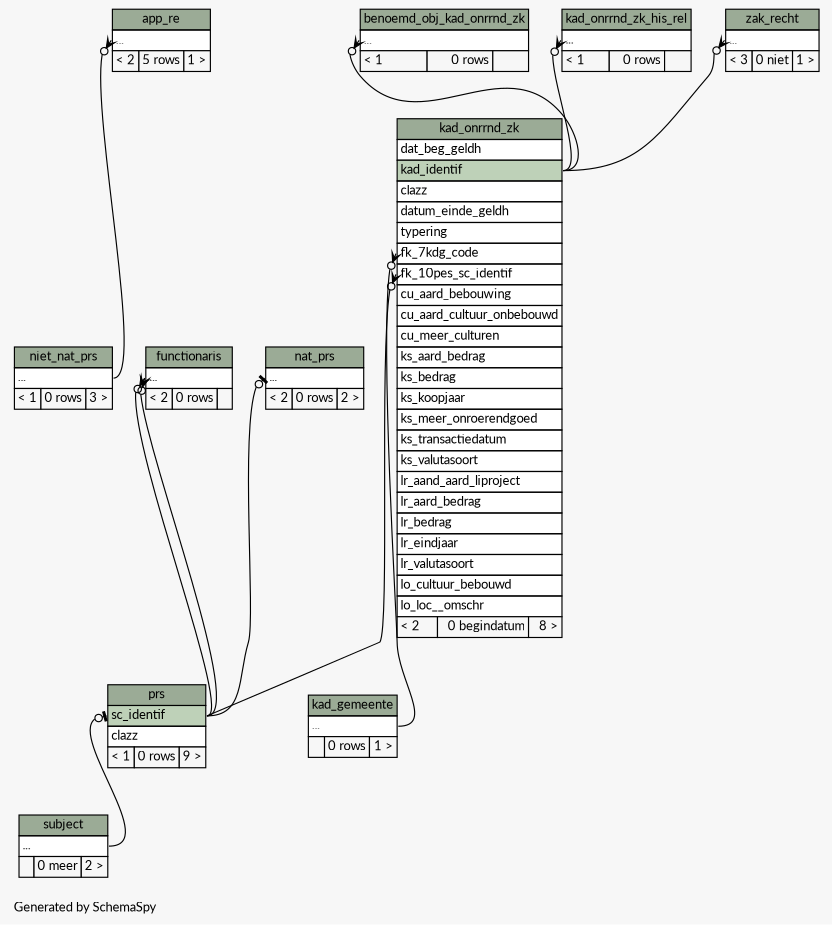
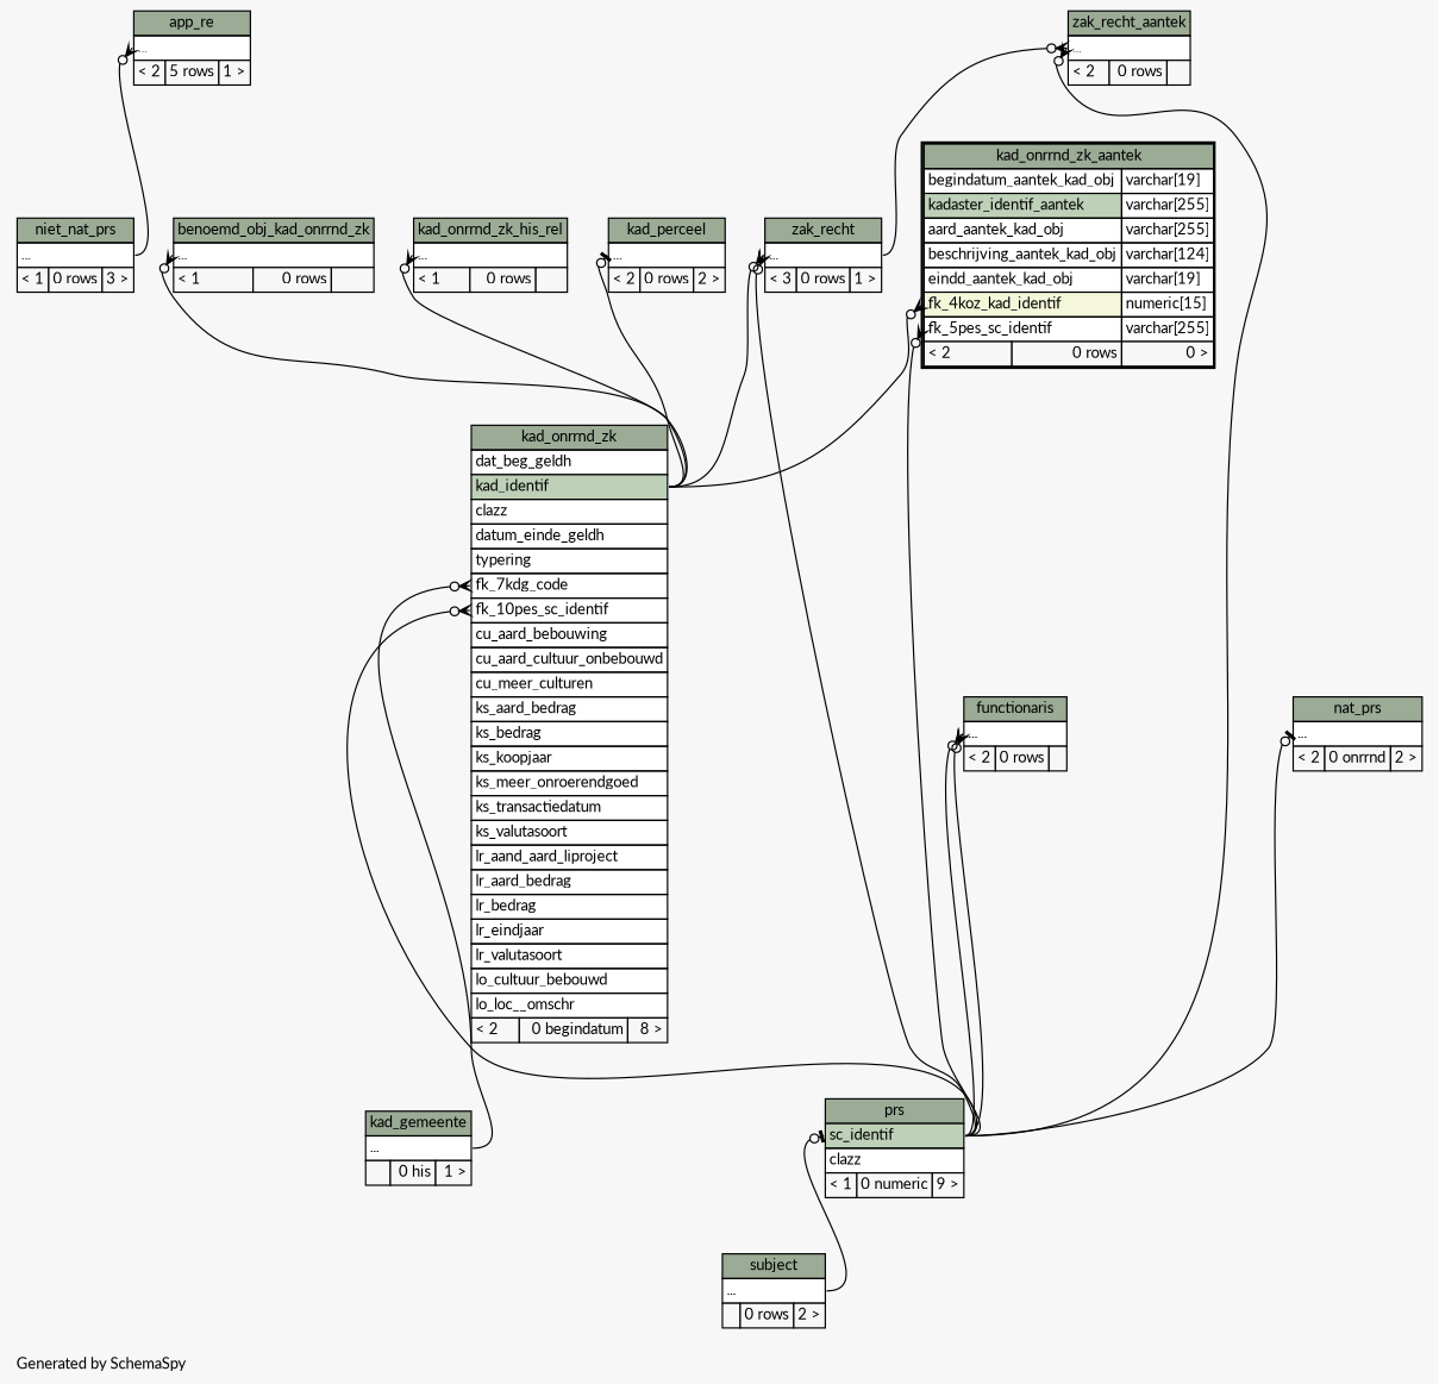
  digraph {
    bgcolor="#f7f7f7"
    fontname=Lato
    fontsize=11
    label="\nGenerated by SchemaSpy"
    labeljust=l
    nodesep=0.18
    rankdir=TB
    ranksep=0.46
    node [fontname=Lato fontsize=11 shape=plaintext]
    edge [arrowhead=none arrowsize=0.8 arrowtail=crowodot dir=back fontname=Lato headport="sc_identif:e" tailport="elipses:w"]
    n1 [label=<     <TABLE BORDER="0" CELLBORDER="1" CELLSPACING="0" BGCOLOR="#ffffff">       <TR><TD COLSPAN="3" BGCOLOR="#9bab96" ALIGN="CENTER">app_re</TD></TR>       <TR><TD PORT="elipses" COLSPAN="3" ALIGN="LEFT">...</TD></TR>       <TR><TD ALIGN="LEFT" BGCOLOR="#f7f7f7">&lt; 2</TD><TD ALIGN="RIGHT" BGCOLOR="#f7f7f7">5 rows</TD><TD ALIGN="RIGHT" BGCOLOR="#f7f7f7">1 &gt;</TD></TR>     </TABLE>>]
    n2 [label=<     <TABLE BORDER="0" CELLBORDER="1" CELLSPACING="0" BGCOLOR="#ffffff">       <TR><TD COLSPAN="3" BGCOLOR="#9bab96" ALIGN="CENTER">niet_nat_prs</TD></TR>       <TR><TD PORT="elipses" COLSPAN="3" ALIGN="LEFT">...</TD></TR>       <TR><TD ALIGN="LEFT" BGCOLOR="#f7f7f7">&lt; 1</TD><TD ALIGN="RIGHT" BGCOLOR="#f7f7f7">0 rows</TD><TD ALIGN="RIGHT" BGCOLOR="#f7f7f7">3 &gt;</TD></TR>     </TABLE>>]
    n3 [label=<     <TABLE BORDER="0" CELLBORDER="1" CELLSPACING="0" BGCOLOR="#ffffff">       <TR><TD COLSPAN="3" BGCOLOR="#9bab96" ALIGN="CENTER">kad_onrrnd_zk</TD></TR>       <TR><TD PORT="dat_beg_geldh" COLSPAN="3" ALIGN="LEFT">dat_beg_geldh</TD></TR>       <TR><TD PORT="kad_identif" COLSPAN="3" BGCOLOR="#bed1b8" ALIGN="LEFT">kad_identif</TD></TR>       <TR><TD PORT="clazz" COLSPAN="3" ALIGN="LEFT">clazz</TD></TR>       <TR><TD PORT="datum_einde_geldh" COLSPAN="3" ALIGN="LEFT">datum_einde_geldh</TD></TR>       <TR><TD PORT="typering" COLSPAN="3" ALIGN="LEFT">typering</TD></TR>       <TR><TD PORT="fk_7kdg_code" COLSPAN="3" ALIGN="LEFT">fk_7kdg_code</TD></TR>       <TR><TD PORT="fk_10pes_sc_identif" COLSPAN="3" ALIGN="LEFT">fk_10pes_sc_identif</TD></TR>       <TR><TD PORT="cu_aard_bebouwing" COLSPAN="3" ALIGN="LEFT">cu_aard_bebouwing</TD></TR>       <TR><TD PORT="cu_aard_cultuur_onbebouwd" COLSPAN="3" ALIGN="LEFT">cu_aard_cultuur_onbebouwd</TD></TR>       <TR><TD PORT="cu_meer_culturen" COLSPAN="3" ALIGN="LEFT">cu_meer_culturen</TD></TR>       <TR><TD PORT="ks_aard_bedrag" COLSPAN="3" ALIGN="LEFT">ks_aard_bedrag</TD></TR>       <TR><TD PORT="ks_bedrag" COLSPAN="3" ALIGN="LEFT">ks_bedrag</TD></TR>       <TR><TD PORT="ks_koopjaar" COLSPAN="3" ALIGN="LEFT">ks_koopjaar</TD></TR>       <TR><TD PORT="ks_meer_onroerendgoed" COLSPAN="3" ALIGN="LEFT">ks_meer_onroerendgoed</TD></TR>       <TR><TD PORT="ks_transactiedatum" COLSPAN="3" ALIGN="LEFT">ks_transactiedatum</TD></TR>       <TR><TD PORT="ks_valutasoort" COLSPAN="3" ALIGN="LEFT">ks_valutasoort</TD></TR>       <TR><TD PORT="lr_aand_aard_liproject" COLSPAN="3" ALIGN="LEFT">lr_aand_aard_liproject</TD></TR>       <TR><TD PORT="lr_aard_bedrag" COLSPAN="3" ALIGN="LEFT">lr_aard_bedrag</TD></TR>       <TR><TD PORT="lr_bedrag" COLSPAN="3" ALIGN="LEFT">lr_bedrag</TD></TR>       <TR><TD PORT="lr_eindjaar" COLSPAN="3" ALIGN="LEFT">lr_eindjaar</TD></TR>       <TR><TD PORT="lr_valutasoort" COLSPAN="3" ALIGN="LEFT">lr_valutasoort</TD></TR>       <TR><TD PORT="lo_cultuur_bebouwd" COLSPAN="3" ALIGN="LEFT">lo_cultuur_bebouwd</TD></TR>       <TR><TD PORT="lo_loc__omschr" COLSPAN="3" ALIGN="LEFT">lo_loc__omschr</TD></TR>       <TR><TD ALIGN="LEFT" BGCOLOR="#f7f7f7">&lt; 2</TD><TD ALIGN="RIGHT" BGCOLOR="#f7f7f7">0 begindatum</TD><TD ALIGN="RIGHT" BGCOLOR="#f7f7f7">8 &gt;</TD></TR>     </TABLE>>]
-   n4 [label=<     <TABLE BORDER="0" CELLBORDER="1" CELLSPACING="0" BGCOLOR="#ffffff">       <TR><TD COLSPAN="3" BGCOLOR="#9bab96" ALIGN="CENTER">prs</TD></TR>       <TR><TD PORT="sc_identif" COLSPAN="3" BGCOLOR="#bed1b8" ALIGN="LEFT">sc_identif</TD></TR>       <TR><TD PORT="clazz" COLSPAN="3" ALIGN="LEFT">clazz</TD></TR>       <TR><TD ALIGN="LEFT" BGCOLOR="#f7f7f7">&lt; 1</TD><TD ALIGN="RIGHT" BGCOLOR="#f7f7f7">0 rows</TD><TD ALIGN="RIGHT" BGCOLOR="#f7f7f7">9 &gt;</TD></TR>     </TABLE>>]
-   n5 [label=<     <TABLE BORDER="0" CELLBORDER="1" CELLSPACING="0" BGCOLOR="#ffffff">       <TR><TD COLSPAN="3" BGCOLOR="#9bab96" ALIGN="CENTER">kad_gemeente</TD></TR>       <TR><TD PORT="elipses" COLSPAN="3" ALIGN="LEFT">...</TD></TR>       <TR><TD ALIGN="LEFT" BGCOLOR="#f7f7f7">  </TD><TD ALIGN="RIGHT" BGCOLOR="#f7f7f7">0 rows</TD><TD ALIGN="RIGHT" BGCOLOR="#f7f7f7">1 &gt;</TD></TR>     </TABLE>>]
-   n6 [label=<     <TABLE BORDER="0" CELLBORDER="1" CELLSPACING="0" BGCOLOR="#ffffff">       <TR><TD COLSPAN="3" BGCOLOR="#9bab96" ALIGN="CENTER">subject</TD></TR>       <TR><TD PORT="elipses" COLSPAN="3" ALIGN="LEFT">...</TD></TR>       <TR><TD ALIGN="LEFT" BGCOLOR="#f7f7f7">  </TD><TD ALIGN="RIGHT" BGCOLOR="#f7f7f7">0 meer</TD><TD ALIGN="RIGHT" BGCOLOR="#f7f7f7">2 &gt;</TD></TR>     </TABLE>>]
+   n4 [label=<     <TABLE BORDER="0" CELLBORDER="1" CELLSPACING="0" BGCOLOR="#ffffff">       <TR><TD COLSPAN="3" BGCOLOR="#9bab96" ALIGN="CENTER">prs</TD></TR>       <TR><TD PORT="sc_identif" COLSPAN="3" BGCOLOR="#bed1b8" ALIGN="LEFT">sc_identif</TD></TR>       <TR><TD PORT="clazz" COLSPAN="3" ALIGN="LEFT">clazz</TD></TR>       <TR><TD ALIGN="LEFT" BGCOLOR="#f7f7f7">&lt; 1</TD><TD ALIGN="RIGHT" BGCOLOR="#f7f7f7">0 numeric</TD><TD ALIGN="RIGHT" BGCOLOR="#f7f7f7">9 &gt;</TD></TR>     </TABLE>>]
+   n5 [label=<     <TABLE BORDER="0" CELLBORDER="1" CELLSPACING="0" BGCOLOR="#ffffff">       <TR><TD COLSPAN="3" BGCOLOR="#9bab96" ALIGN="CENTER">kad_gemeente</TD></TR>       <TR><TD PORT="elipses" COLSPAN="3" ALIGN="LEFT">...</TD></TR>       <TR><TD ALIGN="LEFT" BGCOLOR="#f7f7f7">  </TD><TD ALIGN="RIGHT" BGCOLOR="#f7f7f7">0 his</TD><TD ALIGN="RIGHT" BGCOLOR="#f7f7f7">1 &gt;</TD></TR>     </TABLE>>]
+   n6 [label=<     <TABLE BORDER="0" CELLBORDER="1" CELLSPACING="0" BGCOLOR="#ffffff">       <TR><TD COLSPAN="3" BGCOLOR="#9bab96" ALIGN="CENTER">subject</TD></TR>       <TR><TD PORT="elipses" COLSPAN="3" ALIGN="LEFT">...</TD></TR>       <TR><TD ALIGN="LEFT" BGCOLOR="#f7f7f7">  </TD><TD ALIGN="RIGHT" BGCOLOR="#f7f7f7">0 rows</TD><TD ALIGN="RIGHT" BGCOLOR="#f7f7f7">2 &gt;</TD></TR>     </TABLE>>]
    n7 [label=<     <TABLE BORDER="0" CELLBORDER="1" CELLSPACING="0" BGCOLOR="#ffffff">       <TR><TD COLSPAN="3" BGCOLOR="#9bab96" ALIGN="CENTER">benoemd_obj_kad_onrrnd_zk</TD></TR>       <TR><TD PORT="elipses" COLSPAN="3" ALIGN="LEFT">...</TD></TR>       <TR><TD ALIGN="LEFT" BGCOLOR="#f7f7f7">&lt; 1</TD><TD ALIGN="RIGHT" BGCOLOR="#f7f7f7">0 rows</TD><TD ALIGN="RIGHT" BGCOLOR="#f7f7f7">  </TD></TR>     </TABLE>>]
    n8 [label=<     <TABLE BORDER="0" CELLBORDER="1" CELLSPACING="0" BGCOLOR="#ffffff">       <TR><TD COLSPAN="3" BGCOLOR="#9bab96" ALIGN="CENTER">functionaris</TD></TR>       <TR><TD PORT="elipses" COLSPAN="3" ALIGN="LEFT">...</TD></TR>       <TR><TD ALIGN="LEFT" BGCOLOR="#f7f7f7">&lt; 2</TD><TD ALIGN="RIGHT" BGCOLOR="#f7f7f7">0 rows</TD><TD ALIGN="RIGHT" BGCOLOR="#f7f7f7">  </TD></TR>     </TABLE>>]
+   n9 [label=<     <TABLE BORDER="2" CELLBORDER="1" CELLSPACING="0" BGCOLOR="#ffffff">       <TR><TD COLSPAN="3" BGCOLOR="#9bab96" ALIGN="CENTER">kad_onrrnd_zk_aantek</TD></TR>       <TR><TD PORT="begindatum_aantek_kad_obj" COLSPAN="2" ALIGN="LEFT">begindatum_aantek_kad_obj</TD><TD PORT="begindatum_aantek_kad_obj.type" ALIGN="LEFT">varchar[19]</TD></TR>       <TR><TD PORT="kadaster_identif_aantek" COLSPAN="2" BGCOLOR="#bed1b8" ALIGN="LEFT">kadaster_identif_aantek</TD><TD PORT="kadaster_identif_aantek.type" ALIGN="LEFT">varchar[255]</TD></TR>       <TR><TD PORT="aard_aantek_kad_obj" COLSPAN="2" ALIGN="LEFT">aard_aantek_kad_obj</TD><TD PORT="aard_aantek_kad_obj.type" ALIGN="LEFT">varchar[255]</TD></TR>       <TR><TD PORT="beschrijving_aantek_kad_obj" COLSPAN="2" ALIGN="LEFT">beschrijving_aantek_kad_obj</TD><TD PORT="beschrijving_aantek_kad_obj.type" ALIGN="LEFT">varchar[124]</TD></TR>       <TR><TD PORT="eindd_aantek_kad_obj" COLSPAN="2" ALIGN="LEFT">eindd_aantek_kad_obj</TD><TD PORT="eindd_aantek_kad_obj.type" ALIGN="LEFT">varchar[19]</TD></TR>       <TR><TD PORT="fk_4koz_kad_identif" COLSPAN="2" BGCOLOR="#f4f7da" ALIGN="LEFT">fk_4koz_kad_identif</TD><TD PORT="fk_4koz_kad_identif.type" ALIGN="LEFT">numeric[15]</TD></TR>       <TR><TD PORT="fk_5pes_sc_identif" COLSPAN="2" ALIGN="LEFT">fk_5pes_sc_identif</TD><TD PORT="fk_5pes_sc_identif.type" ALIGN="LEFT">varchar[255]</TD></TR>       <TR><TD ALIGN="LEFT" BGCOLOR="#f7f7f7">&lt; 2</TD><TD ALIGN="RIGHT" BGCOLOR="#f7f7f7">0 rows</TD><TD ALIGN="RIGHT" BGCOLOR="#f7f7f7">0 &gt;</TD></TR>     </TABLE>>]
    n10 [label=<     <TABLE BORDER="0" CELLBORDER="1" CELLSPACING="0" BGCOLOR="#ffffff">       <TR><TD COLSPAN="3" BGCOLOR="#9bab96" ALIGN="CENTER">kad_onrrnd_zk_his_rel</TD></TR>       <TR><TD PORT="elipses" COLSPAN="3" ALIGN="LEFT">...</TD></TR>       <TR><TD ALIGN="LEFT" BGCOLOR="#f7f7f7">&lt; 1</TD><TD ALIGN="RIGHT" BGCOLOR="#f7f7f7">0 rows</TD><TD ALIGN="RIGHT" BGCOLOR="#f7f7f7">  </TD></TR>     </TABLE>>]
-   n12 [label=<     <TABLE BORDER="0" CELLBORDER="1" CELLSPACING="0" BGCOLOR="#ffffff">       <TR><TD COLSPAN="3" BGCOLOR="#9bab96" ALIGN="CENTER">nat_prs</TD></TR>       <TR><TD PORT="elipses" COLSPAN="3" ALIGN="LEFT">...</TD></TR>       <TR><TD ALIGN="LEFT" BGCOLOR="#f7f7f7">&lt; 2</TD><TD ALIGN="RIGHT" BGCOLOR="#f7f7f7">0 rows</TD><TD ALIGN="RIGHT" BGCOLOR="#f7f7f7">2 &gt;</TD></TR>     </TABLE>>]
-   n13 [label=<     <TABLE BORDER="0" CELLBORDER="1" CELLSPACING="0" BGCOLOR="#ffffff">       <TR><TD COLSPAN="3" BGCOLOR="#9bab96" ALIGN="CENTER">zak_recht</TD></TR>       <TR><TD PORT="elipses" COLSPAN="3" ALIGN="LEFT">...</TD></TR>       <TR><TD ALIGN="LEFT" BGCOLOR="#f7f7f7">&lt; 3</TD><TD ALIGN="RIGHT" BGCOLOR="#f7f7f7">0 niet</TD><TD ALIGN="RIGHT" BGCOLOR="#f7f7f7">1 &gt;</TD></TR>     </TABLE>>]
+   n11 [label=<     <TABLE BORDER="0" CELLBORDER="1" CELLSPACING="0" BGCOLOR="#ffffff">       <TR><TD COLSPAN="3" BGCOLOR="#9bab96" ALIGN="CENTER">kad_perceel</TD></TR>       <TR><TD PORT="elipses" COLSPAN="3" ALIGN="LEFT">...</TD></TR>       <TR><TD ALIGN="LEFT" BGCOLOR="#f7f7f7">&lt; 2</TD><TD ALIGN="RIGHT" BGCOLOR="#f7f7f7">0 rows</TD><TD ALIGN="RIGHT" BGCOLOR="#f7f7f7">2 &gt;</TD></TR>     </TABLE>>]
+   n12 [label=<     <TABLE BORDER="0" CELLBORDER="1" CELLSPACING="0" BGCOLOR="#ffffff">       <TR><TD COLSPAN="3" BGCOLOR="#9bab96" ALIGN="CENTER">nat_prs</TD></TR>       <TR><TD PORT="elipses" COLSPAN="3" ALIGN="LEFT">...</TD></TR>       <TR><TD ALIGN="LEFT" BGCOLOR="#f7f7f7">&lt; 2</TD><TD ALIGN="RIGHT" BGCOLOR="#f7f7f7">0 onrrnd</TD><TD ALIGN="RIGHT" BGCOLOR="#f7f7f7">2 &gt;</TD></TR>     </TABLE>>]
+   n13 [label=<     <TABLE BORDER="0" CELLBORDER="1" CELLSPACING="0" BGCOLOR="#ffffff">       <TR><TD COLSPAN="3" BGCOLOR="#9bab96" ALIGN="CENTER">zak_recht</TD></TR>       <TR><TD PORT="elipses" COLSPAN="3" ALIGN="LEFT">...</TD></TR>       <TR><TD ALIGN="LEFT" BGCOLOR="#f7f7f7">&lt; 3</TD><TD ALIGN="RIGHT" BGCOLOR="#f7f7f7">0 rows</TD><TD ALIGN="RIGHT" BGCOLOR="#f7f7f7">1 &gt;</TD></TR>     </TABLE>>]
+   n14 [label=<     <TABLE BORDER="0" CELLBORDER="1" CELLSPACING="0" BGCOLOR="#ffffff">       <TR><TD COLSPAN="3" BGCOLOR="#9bab96" ALIGN="CENTER">zak_recht_aantek</TD></TR>       <TR><TD PORT="elipses" COLSPAN="3" ALIGN="LEFT">...</TD></TR>       <TR><TD ALIGN="LEFT" BGCOLOR="#f7f7f7">&lt; 2</TD><TD ALIGN="RIGHT" BGCOLOR="#f7f7f7">0 rows</TD><TD ALIGN="RIGHT" BGCOLOR="#f7f7f7">  </TD></TR>     </TABLE>>]
    n1 -> n2 [headport="elipses:e"]
    n3 -> n4 [tailport="fk_10pes_sc_identif:w"]
    n3 -> n5 [headport="elipses:e" tailport="fk_7kdg_code:w"]
    n4 -> n6 [arrowtail=teeodot headport="elipses:e" tailport="sc_identif:w"]
    n7 -> n3 [headport="kad_identif:e"]
    n8 -> n4
    n8 -> n4
+   n9 -> n3 [headport="kad_identif:e" tailport="fk_4koz_kad_identif:w"]
+   n9 -> n4 [tailport="fk_5pes_sc_identif:w"]
    n10 -> n3 [headport="kad_identif:e"]
+   n11 -> n3 [arrowtail=teeodot headport="kad_identif:e"]
    n12 -> n4 [arrowtail=teeodot]
    n13 -> n3 [headport="kad_identif:e"]
+   n13 -> n4
+   n14 -> n4
+   n14 -> n13 [headport="elipses:e"]
  }
